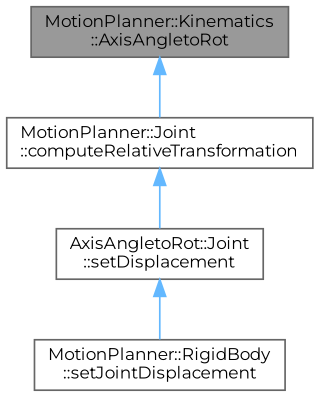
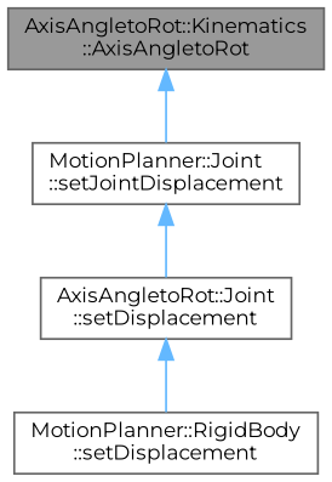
  digraph {
    fontname=Montserrat
    rankdir=TB
    node [color=grey40 fillcolor=white fontname=Montserrat fontsize=10 shape=box style=filled]
    edge [color=steelblue1 dir=back fontname=Montserrat fontsize=10 labelfontname=Helvetica labelfontsize=10 style=solid]
-   n1 [color=gray40 fillcolor=grey60 fontcolor=black height=0.2 label="MotionPlanner::Kinematics\l::AxisAngletoRot" width=0.4]
-   n2 [height=0.2 label="MotionPlanner::Joint\l::computeRelativeTransformation" width=0.4]
+   n1 [color=gray40 fillcolor=grey60 fontcolor=black height=0.2 label="AxisAngletoRot::Kinematics\l::AxisAngletoRot" width=0.4]
+   n2 [height=0.2 label="MotionPlanner::Joint\l::setJointDisplacement" width=0.4]
    n3 [height=0.2 label="AxisAngletoRot::Joint\l::setDisplacement" width=0.4]
-   n4 [height=0.2 label="MotionPlanner::RigidBody\l::setJointDisplacement" width=0.4]
+   n4 [height=0.2 label="MotionPlanner::RigidBody\l::setDisplacement" width=0.4]
    n1 -> n2
    n2 -> n3
    n3 -> n4
  }
